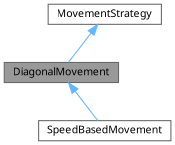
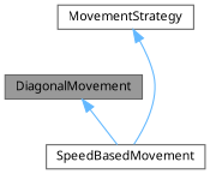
  digraph {
    fontname="Noto Sans"
    node [color=gray40 fillcolor=white fontname="Noto Sans" fontsize=10 shape=box style=filled]
    edge [color=steelblue1 dir=back fontname="Noto Sans" fontsize=10 labelfontname=Helvetica labelfontsize=10 style=solid]
    n1 [fillcolor=grey60 fontcolor=black height=0.2 label=DiagonalMovement width=0.4]
    n2 [height=0.2 label=SpeedBasedMovement width=0.4]
    n3 [height=0.2 label=MovementStrategy width=0.4]
    n1 -> n2
-   n3 -> n1
+   n3 -> n2
  }
